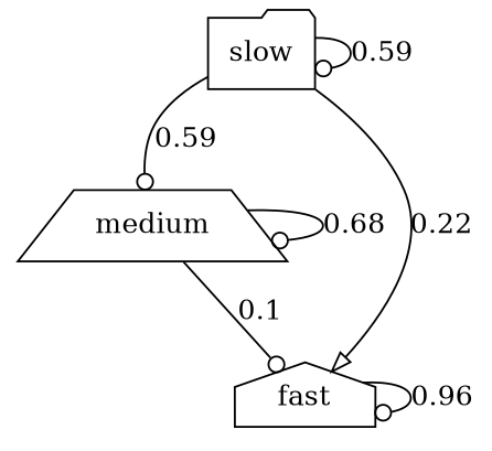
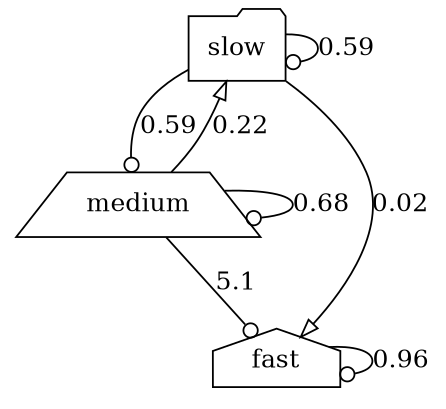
  digraph {
    edge [arrowhead=odot]
    slow [shape=folder]
    medium [shape=trapezium]
    fast [shape=house]
    slow -> slow [label=0.59]
    slow -> medium [label=0.59]
-   slow -> fast [arrowhead=onormal label=0.22]
+   slow -> fast [arrowhead=onormal label=0.02]
+   medium -> slow [arrowhead=onormal label=0.22]
    medium -> medium [label=0.68]
-   medium -> fast [label=0.1]
+   medium -> fast [label=5.1]
    fast -> fast [label=0.96]
  }
